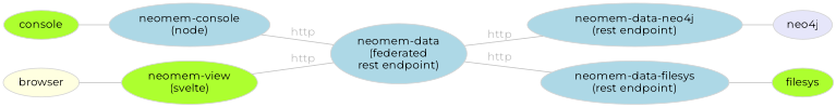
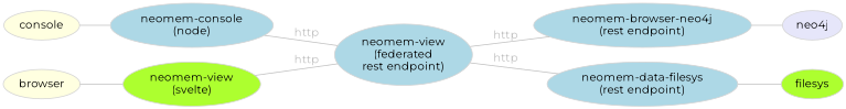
  graph {
    fontname=Montserrat
    rankdir=LR
    node [color=lightgray fillcolor=lightblue fontname=Montserrat style=filled]
    edge [color=gray fontcolor=gray fontname=Montserrat]
-   console [fillcolor=greenyellow]
+   console [fillcolor=lightyellow]
    n2 [label="neomem-console\n(node)"]
-   n3 [label="neomem-data\n(federated\nrest endpoint)"]
+   n3 [label="neomem-view\n(federated\nrest endpoint)"]
    browser [fillcolor=lightyellow]
    n5 [fillcolor=greenyellow label="neomem-view\n(svelte)"]
-   n6 [label="neomem-data-neo4j\n(rest endpoint)"]
+   n6 [label="neomem-browser-neo4j\n(rest endpoint)"]
    n7 [label="neomem-data-filesys\n(rest endpoint)"]
    neo4j [fillcolor=lavender]
    filesys [fillcolor=greenyellow]
    console -- n2
    n2 -- n3 [label="  http"]
    n3 -- n6 [label="  http"]
    n3 -- n7 [label="  http"]
    browser -- n5
    n5 -- n3 [label="  http"]
    n6 -- neo4j
    n7 -- filesys
  }
